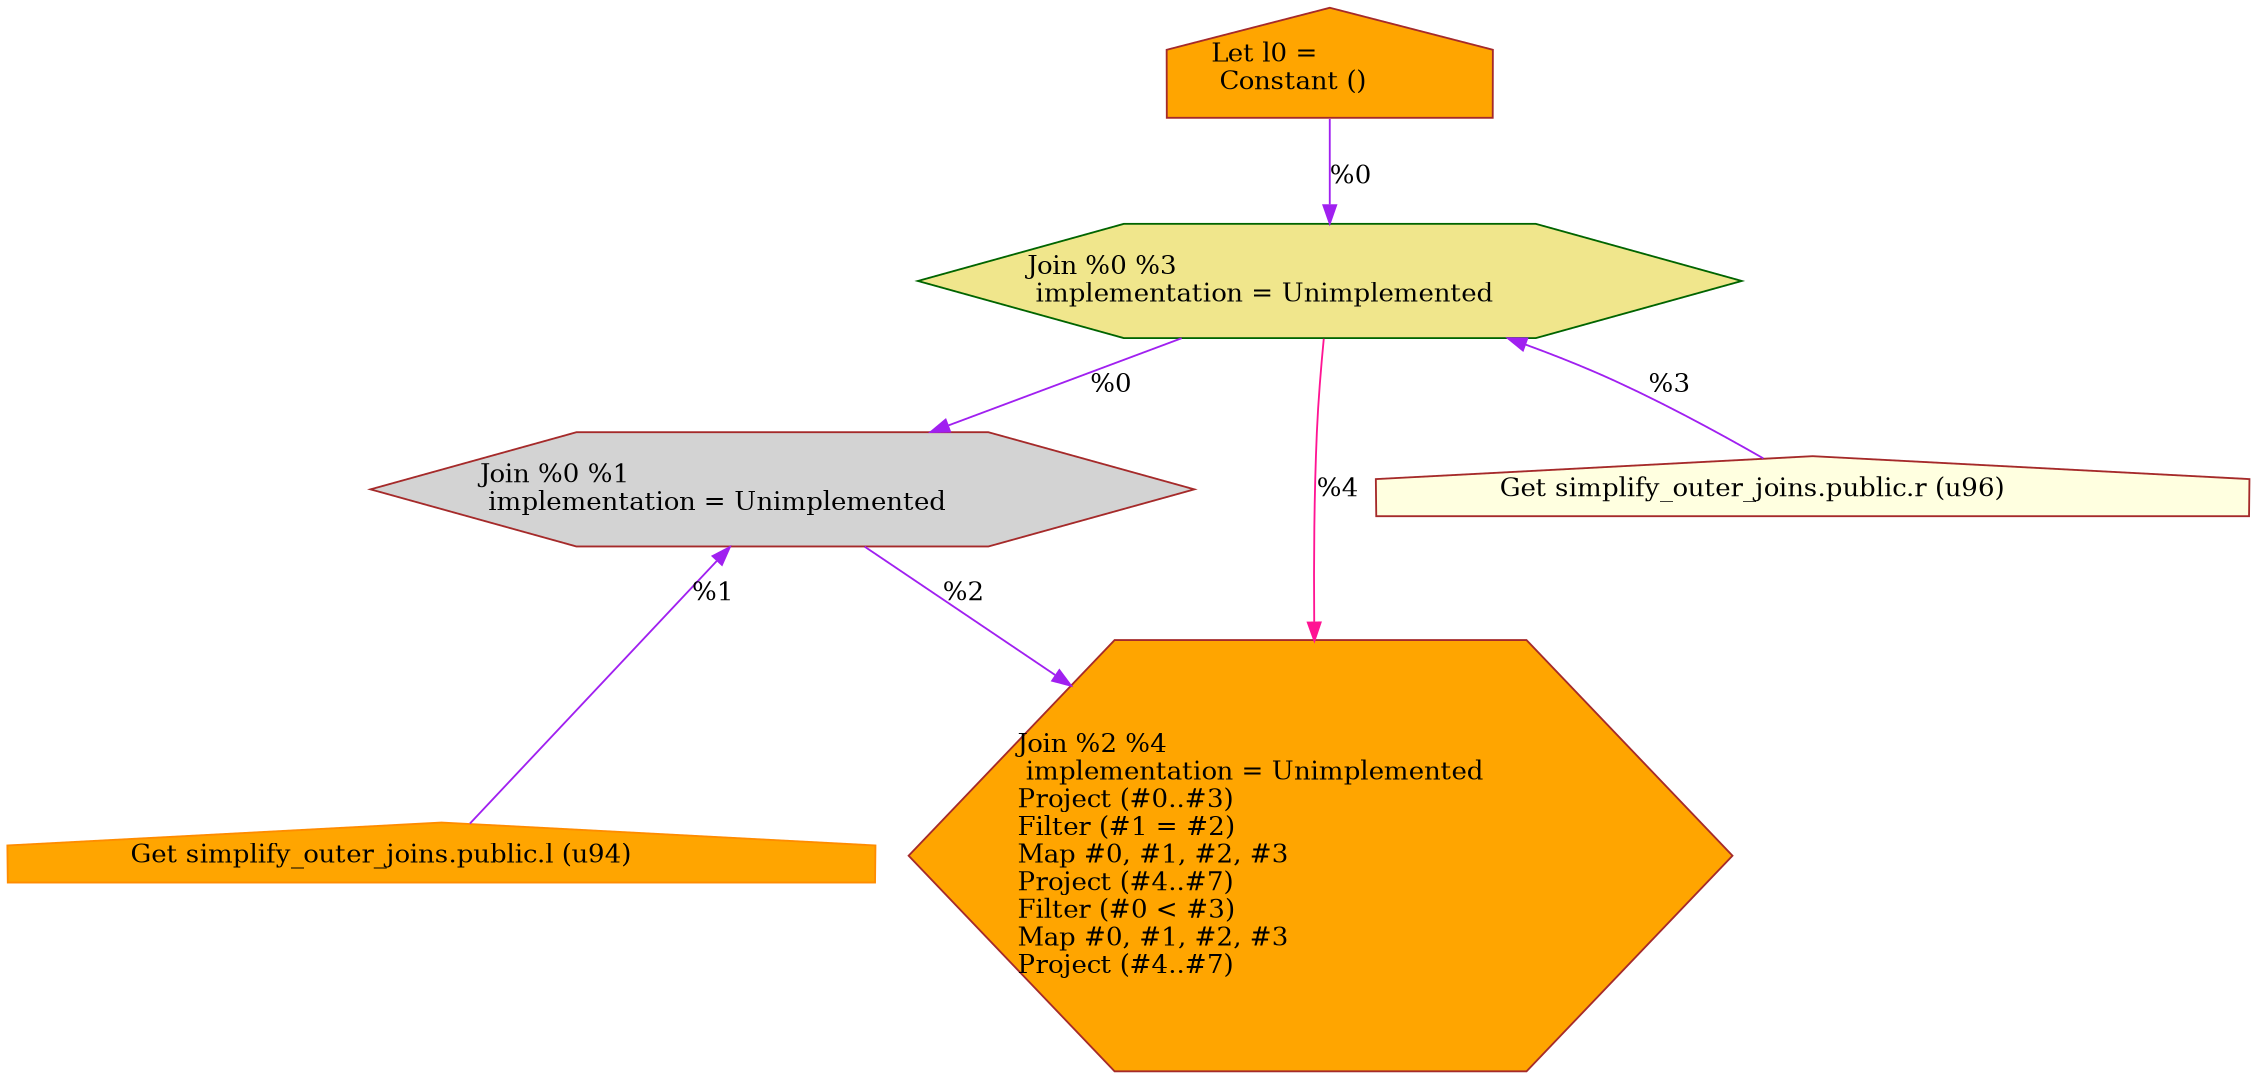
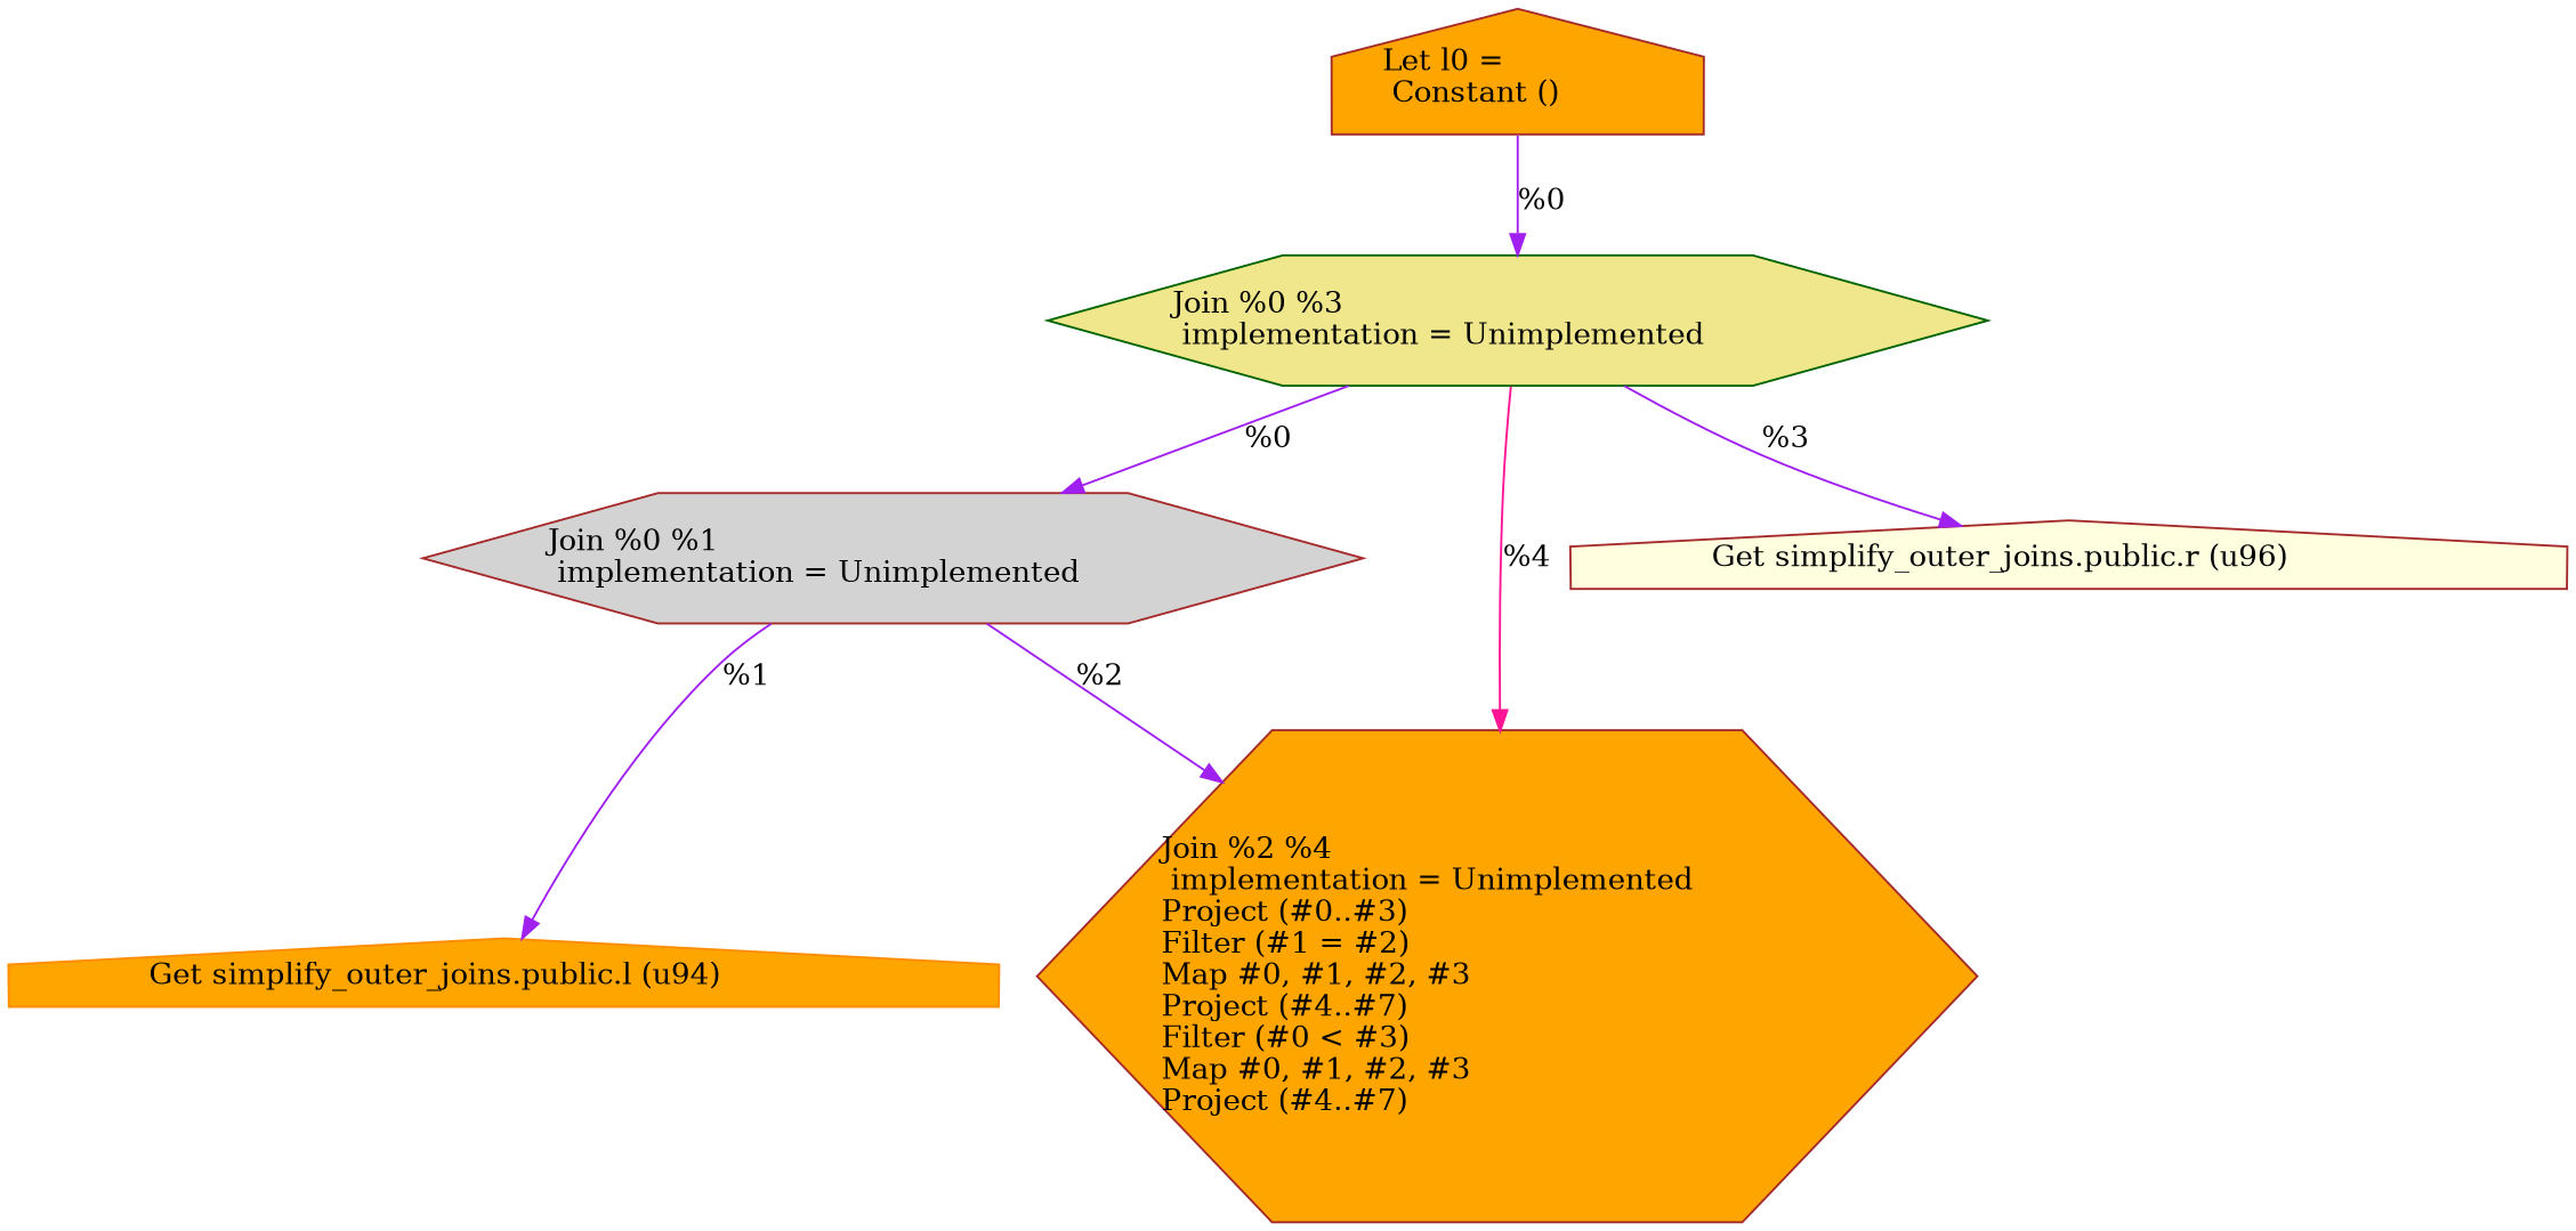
  digraph {
    node [color=brown fillcolor=orange shape=house style=filled]
    edge [color=purple]
    n1 [label="Let l0 =\l Constant ()\l"]
    n2 [color=darkgreen fillcolor=khaki label=" Join %0 %3\l  implementation = Unimplemented\l" shape=hexagon]
    n3 [fillcolor=lightgrey label=" Join %0 %1\l  implementation = Unimplemented\l" shape=hexagon]
    n4 [label=" Join %2 %4\l  implementation = Unimplemented\l Project (#0..#3)\l Filter (#1 = #2)\l Map #0, #1, #2, #3\l Project (#4..#7)\l Filter (#0 \< #3)\l Map #0, #1, #2, #3\l Project (#4..#7)\l" shape=hexagon]
    n5 [color=darkorange label=" Get simplify_outer_joins.public.l (u94)\l"]
    n6 [fillcolor=lightyellow label=" Get simplify_outer_joins.public.r (u96)\l"]
    n1 -> n2 [label="%0\l"]
    n2 -> n3 [label="%0\l"]
    n2 -> n4 [color=deeppink label="%4\l"]
    n3 -> n4 [label="%2\l"]
-   n5 -> n3 [label="%1\l"]
-   n6 -> n2 [label="%3\l"]
+   n3 -> n5 [label="%1\l"]
+   n2 -> n6 [label="%3\l"]
  }
